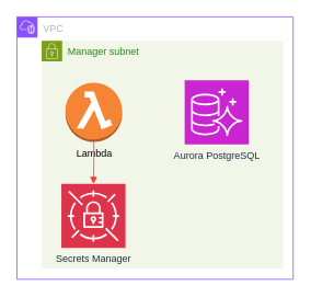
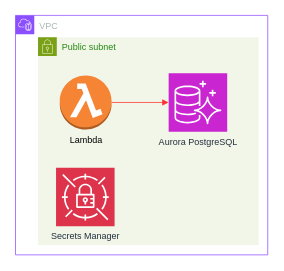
  <mxCell id="0" />
  <mxCell id="1" parent="0" />
  <mxCell id="2" value="VPC" style="points=[[0,0],[0.25,0],[0.5,0],[0.75,0],[1,0],[1,0.25],[1,0.5],[1,0.75],[1,1],[0.75,1],[0.5,1],[0.25,1],[0,1],[0,0.75],[0,0.5],[0,0.25]];outlineConnect=0;gradientColor=none;html=1;whiteSpace=wrap;fontSize=12;fontStyle=0;container=1;pointerEvents=0;collapsible=0;recursiveResize=0;shape=mxgraph.aws4.group;grIcon=mxgraph.aws4.group_vpc2;strokeColor=#8C4FFF;fillColor=none;verticalAlign=top;align=left;spacingLeft=30;fontColor=#AAB7B8;dashed=0;" parent="1" vertex="1"><mxGeometry x="20" y="20" width="336" height="319" as="geometry" /></mxCell>
- <mxCell id="3" value="Manager subnet" style="points=[[0,0],[0.25,0],[0.5,0],[0.75,0],[1,0],[1,0.25],[1,0.5],[1,0.75],[1,1],[0.75,1],[0.5,1],[0.25,1],[0,1],[0,0.75],[0,0.5],[0,0.25]];outlineConnect=0;gradientColor=none;html=1;whiteSpace=wrap;fontSize=12;fontStyle=0;container=1;pointerEvents=0;collapsible=0;recursiveResize=0;shape=mxgraph.aws4.group;grIcon=mxgraph.aws4.group_security_group;grStroke=0;strokeColor=#7AA116;fillColor=#F2F6E8;verticalAlign=top;align=left;spacingLeft=30;fontColor=#248814;dashed=0;" parent="2" vertex="1"><mxGeometry x="30" y="29" width="294" height="277" as="geometry" /></mxCell>
+ <mxCell id="3" value="Public subnet" style="points=[[0,0],[0.25,0],[0.5,0],[0.75,0],[1,0],[1,0.25],[1,0.5],[1,0.75],[1,1],[0.75,1],[0.5,1],[0.25,1],[0,1],[0,0.75],[0,0.5],[0,0.25]];outlineConnect=0;gradientColor=none;html=1;whiteSpace=wrap;fontSize=12;fontStyle=0;container=1;pointerEvents=0;collapsible=0;recursiveResize=0;shape=mxgraph.aws4.group;grIcon=mxgraph.aws4.group_security_group;grStroke=0;strokeColor=#7AA116;fillColor=#F2F6E8;verticalAlign=top;align=left;spacingLeft=30;fontColor=#248814;dashed=0;" parent="2" vertex="1"><mxGeometry x="30" y="29" width="294" height="277" as="geometry" /></mxCell>
  <mxCell id="4" value="Lambda" style="outlineConnect=0;dashed=0;verticalLabelPosition=bottom;verticalAlign=top;align=center;html=1;shape=mxgraph.aws3.lambda_function;fillColor=#F58534;gradientColor=none;" parent="3" vertex="1"><mxGeometry x="29" y="51" width="69" height="72" as="geometry" /></mxCell>
+ <mxCell id="5" value="" style="edgeStyle=orthogonalEdgeStyle;html=1;endArrow=block;elbow=vertical;startArrow=none;endFill=1;strokeColor=#FF3333;rounded=0;entryX=0;entryY=0.5;entryDx=0;entryDy=0;entryPerimeter=0;" parent="3" source="4" target="6" edge="1"><mxGeometry width="100" relative="1" as="geometry"><mxPoint x="-58" y="265" as="sourcePoint" /><mxPoint x="39" y="265" as="targetPoint" /></mxGeometry></mxCell>
  <mxCell id="6" value="Aurora PostgreSQL" style="sketch=0;points=[[0,0,0],[0.25,0,0],[0.5,0,0],[0.75,0,0],[1,0,0],[0,1,0],[0.25,1,0],[0.5,1,0],[0.75,1,0],[1,1,0],[0,0.25,0],[0,0.5,0],[0,0.75,0],[1,0.25,0],[1,0.5,0],[1,0.75,0]];outlineConnect=0;fontColor=#232F3E;fillColor=#C925D1;strokeColor=#ffffff;dashed=0;verticalLabelPosition=bottom;verticalAlign=top;align=center;html=1;fontSize=12;fontStyle=0;aspect=fixed;shape=mxgraph.aws4.resourceIcon;resIcon=mxgraph.aws4.aurora;" parent="3" vertex="1"><mxGeometry x="174" y="48" width="78" height="78" as="geometry" /></mxCell>
  <mxCell id="7" value="Secrets Manager" style="sketch=0;points=[[0,0,0],[0.25,0,0],[0.5,0,0],[0.75,0,0],[1,0,0],[0,1,0],[0.25,1,0],[0.5,1,0],[0.75,1,0],[1,1,0],[0,0.25,0],[0,0.5,0],[0,0.75,0],[1,0.25,0],[1,0.5,0],[1,0.75,0]];outlineConnect=0;fontColor=#232F3E;fillColor=#DD344C;strokeColor=#ffffff;dashed=0;verticalLabelPosition=bottom;verticalAlign=top;align=center;html=1;fontSize=12;fontStyle=0;aspect=fixed;shape=mxgraph.aws4.resourceIcon;resIcon=mxgraph.aws4.secrets_manager;" parent="1" vertex="1"><mxGeometry x="74" y="223" width="78" height="78" as="geometry" /></mxCell>
- <mxCell id="8" value="" style="edgeStyle=orthogonalEdgeStyle;html=1;endArrow=block;elbow=vertical;startArrow=none;endFill=1;strokeColor=#FF3333;rounded=0;" parent="1" source="4" target="7" edge="1"><mxGeometry width="100" relative="1" as="geometry"><mxPoint x="-5" y="146" as="sourcePoint" /><mxPoint x="89" y="146" as="targetPoint" /></mxGeometry></mxCell>
